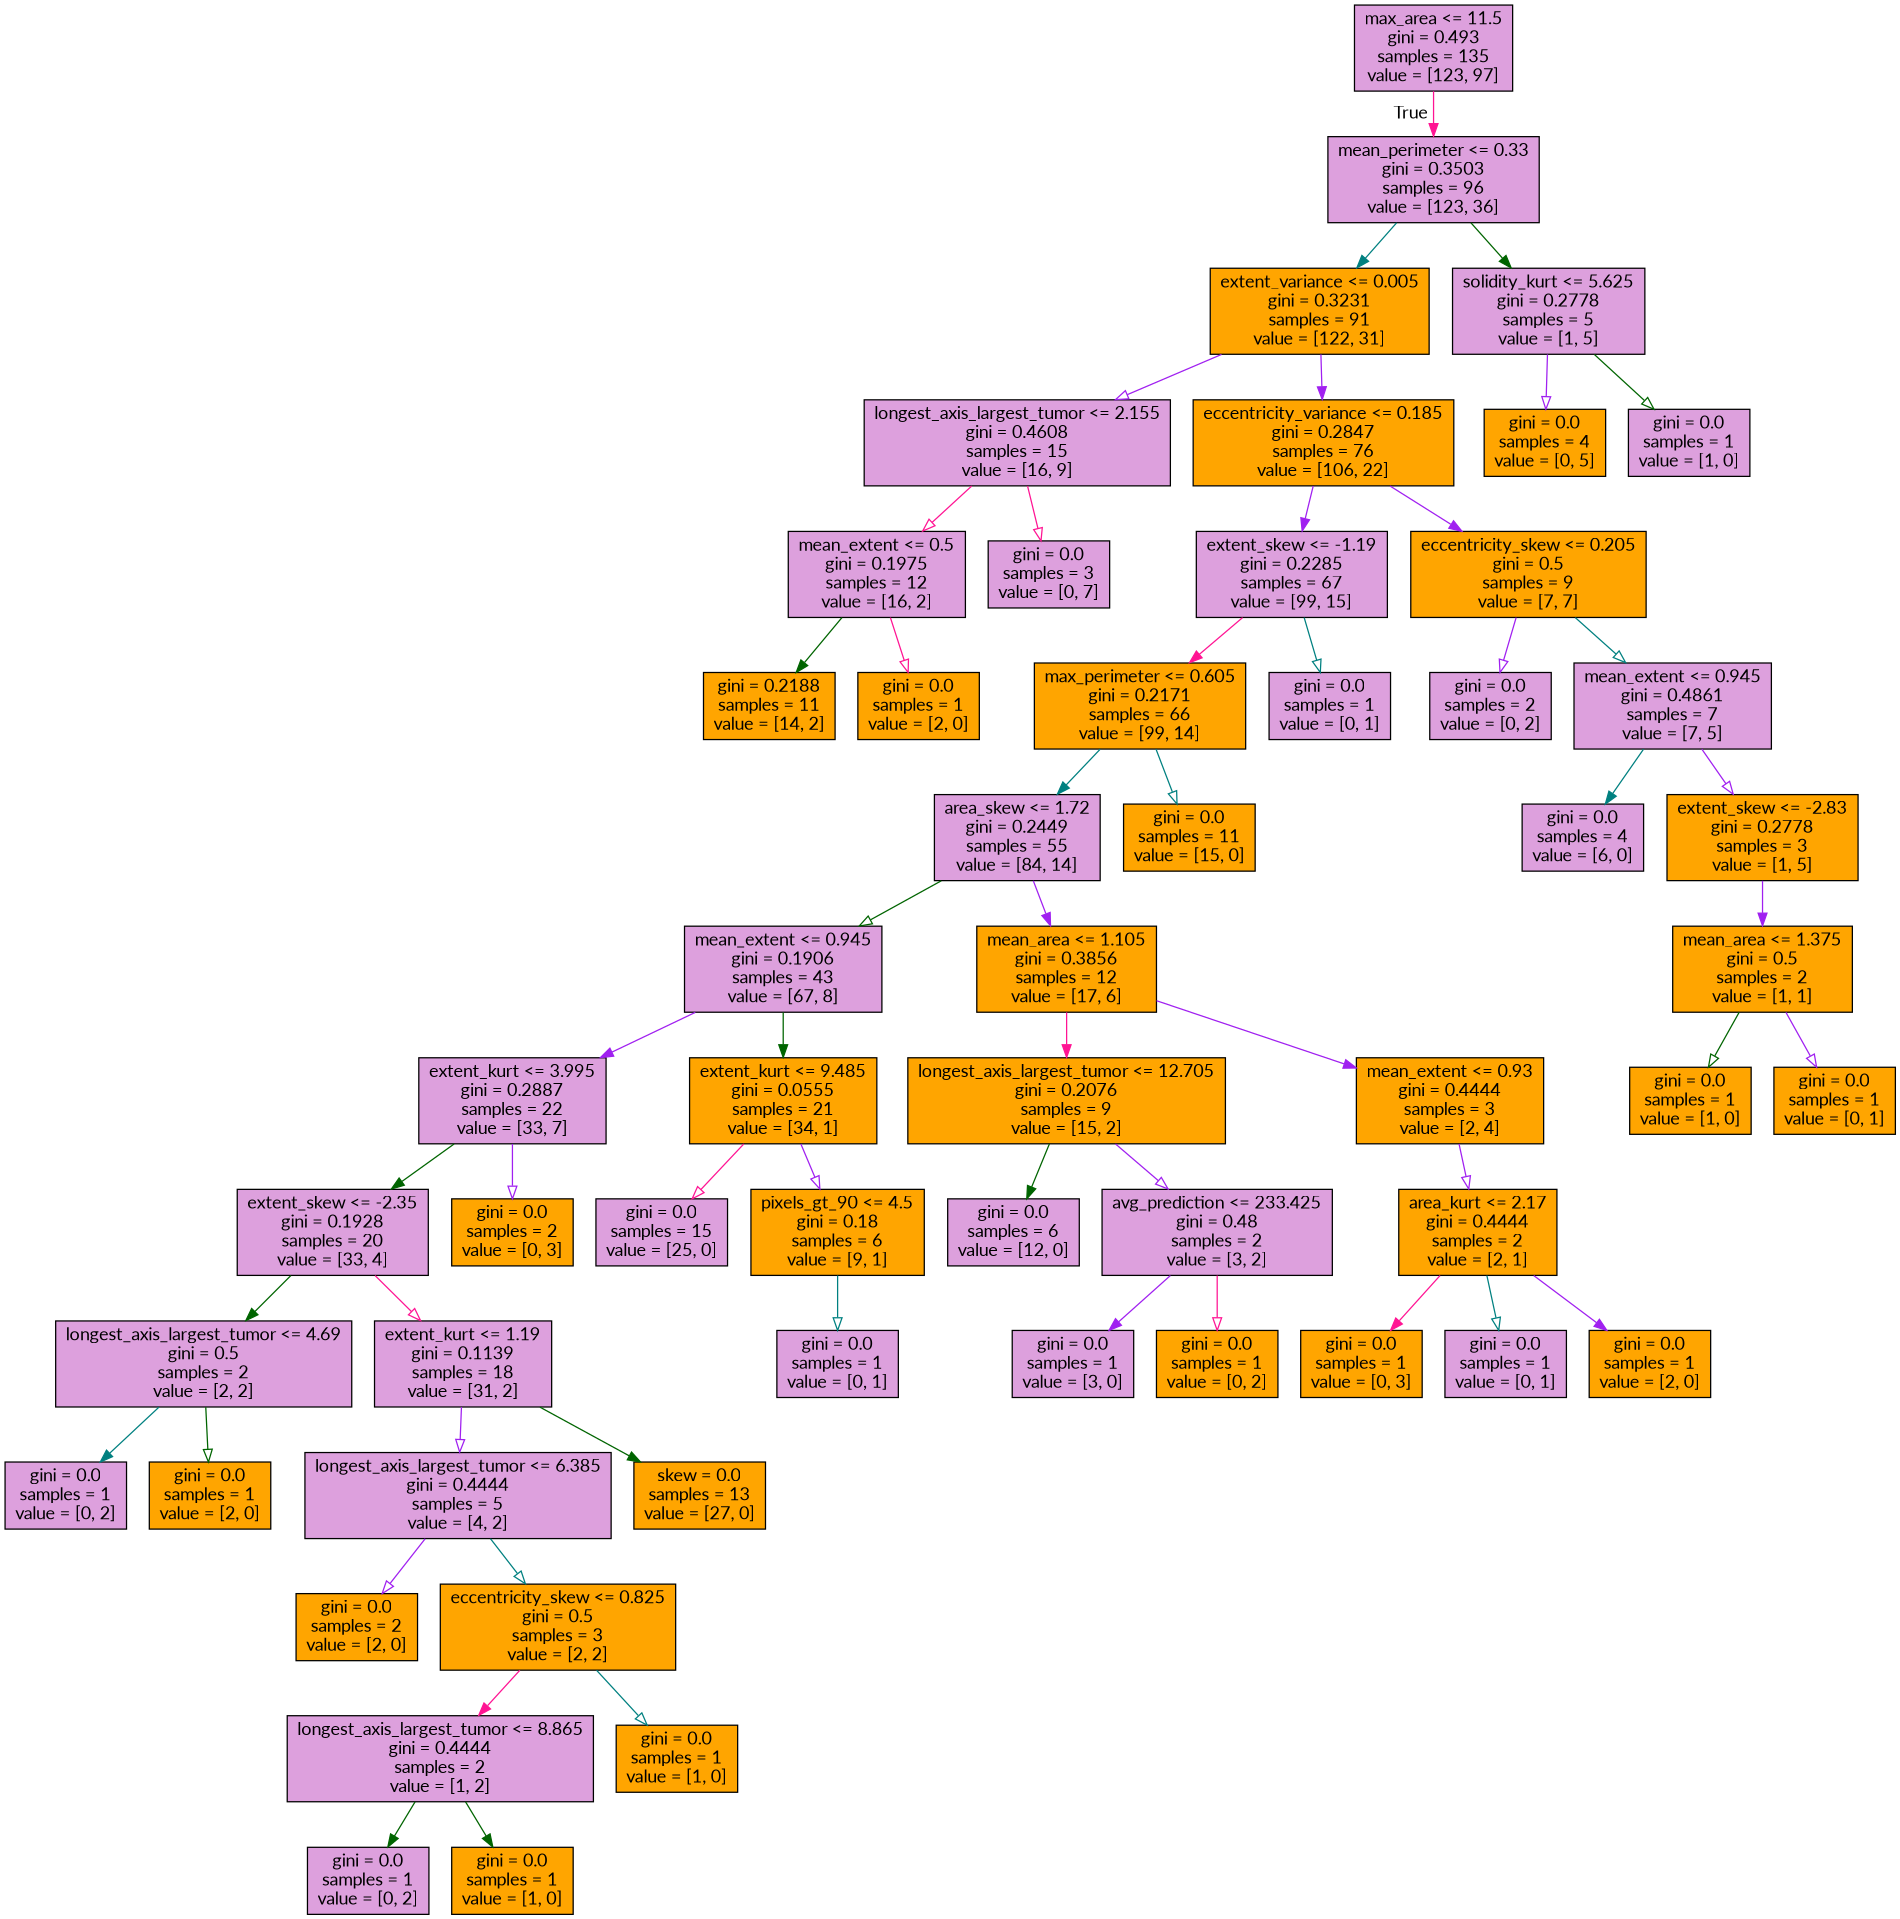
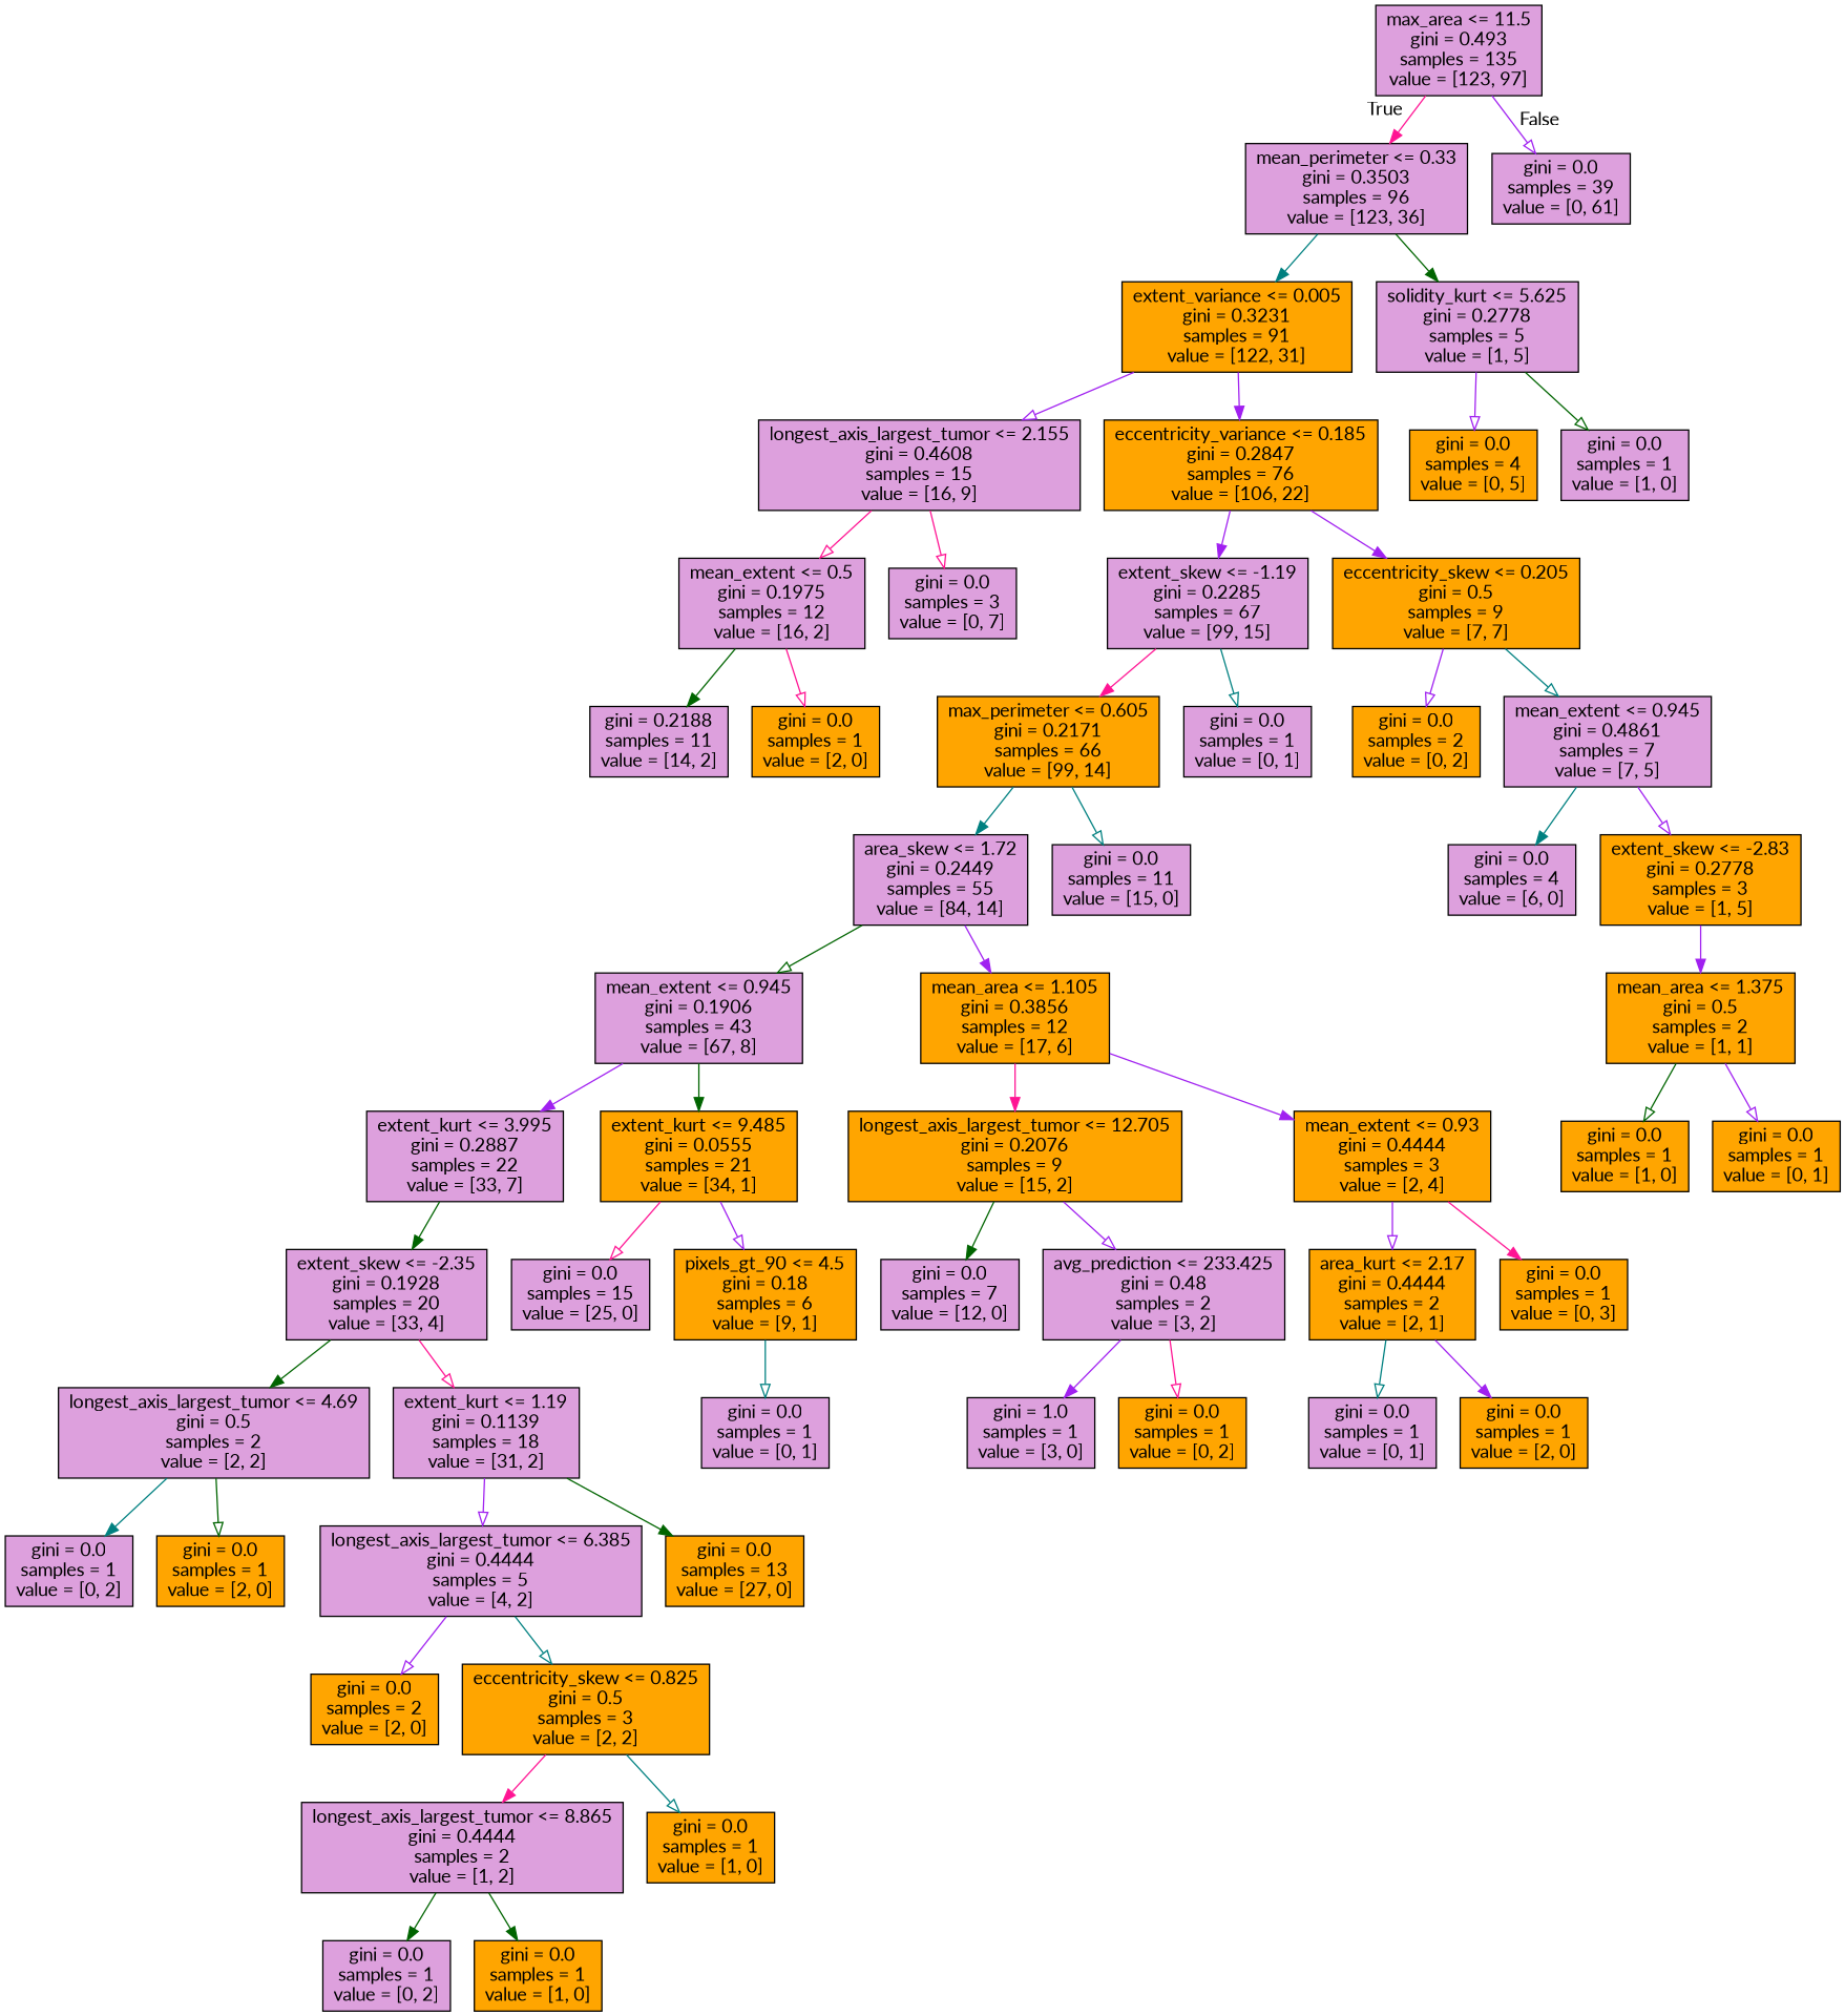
  digraph {
    fontname=Lato
    node [fillcolor=plum fontname=Lato shape=box style=filled]
    edge [arrowhead=onormal color=purple fontname=Lato]
    n1 [label="max_area <= 11.5\ngini = 0.493\nsamples = 135\nvalue = [123, 97]"]
    n2 [label="mean_perimeter <= 0.33\ngini = 0.3503\nsamples = 96\nvalue = [123, 36]"]
+   n3 [label="gini = 0.0\nsamples = 39\nvalue = [0, 61]"]
    n4 [fillcolor=orange label="extent_variance <= 0.005\ngini = 0.3231\nsamples = 91\nvalue = [122, 31]"]
    n5 [label="solidity_kurt <= 5.625\ngini = 0.2778\nsamples = 5\nvalue = [1, 5]"]
    n6 [label="longest_axis_largest_tumor <= 2.155\ngini = 0.4608\nsamples = 15\nvalue = [16, 9]"]
    n7 [fillcolor=orange label="eccentricity_variance <= 0.185\ngini = 0.2847\nsamples = 76\nvalue = [106, 22]"]
    n8 [fillcolor=orange label="gini = 0.0\nsamples = 4\nvalue = [0, 5]"]
    n9 [label="gini = 0.0\nsamples = 1\nvalue = [1, 0]"]
    n10 [label="mean_extent <= 0.5\ngini = 0.1975\nsamples = 12\nvalue = [16, 2]"]
    n11 [label="gini = 0.0\nsamples = 3\nvalue = [0, 7]"]
    n12 [label="extent_skew <= -1.19\ngini = 0.2285\nsamples = 67\nvalue = [99, 15]"]
    n13 [fillcolor=orange label="eccentricity_skew <= 0.205\ngini = 0.5\nsamples = 9\nvalue = [7, 7]"]
-   n14 [fillcolor=orange label="gini = 0.2188\nsamples = 11\nvalue = [14, 2]"]
+   n14 [label="gini = 0.2188\nsamples = 11\nvalue = [14, 2]"]
    n15 [fillcolor=orange label="gini = 0.0\nsamples = 1\nvalue = [2, 0]"]
    n16 [fillcolor=orange label="max_perimeter <= 0.605\ngini = 0.2171\nsamples = 66\nvalue = [99, 14]"]
    n17 [label="gini = 0.0\nsamples = 1\nvalue = [0, 1]"]
-   n18 [label="gini = 0.0\nsamples = 2\nvalue = [0, 2]"]
+   n18 [fillcolor=orange label="gini = 0.0\nsamples = 2\nvalue = [0, 2]"]
    n19 [label="mean_extent <= 0.945\ngini = 0.4861\nsamples = 7\nvalue = [7, 5]"]
    n20 [label="area_skew <= 1.72\ngini = 0.2449\nsamples = 55\nvalue = [84, 14]"]
-   n21 [fillcolor=orange label="gini = 0.0\nsamples = 11\nvalue = [15, 0]"]
+   n21 [label="gini = 0.0\nsamples = 11\nvalue = [15, 0]"]
    n22 [label="mean_extent <= 0.945\ngini = 0.1906\nsamples = 43\nvalue = [67, 8]"]
    n23 [fillcolor=orange label="mean_area <= 1.105\ngini = 0.3856\nsamples = 12\nvalue = [17, 6]"]
    n24 [label="extent_kurt <= 3.995\ngini = 0.2887\nsamples = 22\nvalue = [33, 7]"]
    n25 [fillcolor=orange label="extent_kurt <= 9.485\ngini = 0.0555\nsamples = 21\nvalue = [34, 1]"]
    n26 [fillcolor=orange label="longest_axis_largest_tumor <= 12.705\ngini = 0.2076\nsamples = 9\nvalue = [15, 2]"]
    n27 [fillcolor=orange label="mean_extent <= 0.93\ngini = 0.4444\nsamples = 3\nvalue = [2, 4]"]
    n28 [label="extent_skew <= -2.35\ngini = 0.1928\nsamples = 20\nvalue = [33, 4]"]
-   n29 [fillcolor=orange label="gini = 0.0\nsamples = 2\nvalue = [0, 3]"]
    n30 [label="gini = 0.0\nsamples = 15\nvalue = [25, 0]"]
    n31 [fillcolor=orange label="pixels_gt_90 <= 4.5\ngini = 0.18\nsamples = 6\nvalue = [9, 1]"]
    n32 [label="longest_axis_largest_tumor <= 4.69\ngini = 0.5\nsamples = 2\nvalue = [2, 2]"]
    n33 [label="extent_kurt <= 1.19\ngini = 0.1139\nsamples = 18\nvalue = [31, 2]"]
    n34 [label="gini = 0.0\nsamples = 1\nvalue = [0, 2]"]
    n35 [fillcolor=orange label="gini = 0.0\nsamples = 1\nvalue = [2, 0]"]
    n36 [label="longest_axis_largest_tumor <= 6.385\ngini = 0.4444\nsamples = 5\nvalue = [4, 2]"]
-   n37 [fillcolor=orange label="skew = 0.0\nsamples = 13\nvalue = [27, 0]"]
+   n37 [fillcolor=orange label="gini = 0.0\nsamples = 13\nvalue = [27, 0]"]
    n38 [fillcolor=orange label="gini = 0.0\nsamples = 2\nvalue = [2, 0]"]
    n39 [fillcolor=orange label="eccentricity_skew <= 0.825\ngini = 0.5\nsamples = 3\nvalue = [2, 2]"]
    n40 [label="longest_axis_largest_tumor <= 8.865\ngini = 0.4444\nsamples = 2\nvalue = [1, 2]"]
    n41 [fillcolor=orange label="gini = 0.0\nsamples = 1\nvalue = [1, 0]"]
    n42 [label="gini = 0.0\nsamples = 1\nvalue = [0, 2]"]
    n43 [fillcolor=orange label="gini = 0.0\nsamples = 1\nvalue = [1, 0]"]
    n44 [label="gini = 0.0\nsamples = 1\nvalue = [0, 1]"]
-   n45 [label="gini = 0.0\nsamples = 6\nvalue = [12, 0]"]
+   n45 [label="gini = 0.0\nsamples = 7\nvalue = [12, 0]"]
    n46 [label="avg_prediction <= 233.425\ngini = 0.48\nsamples = 2\nvalue = [3, 2]"]
    n47 [fillcolor=orange label="area_kurt <= 2.17\ngini = 0.4444\nsamples = 2\nvalue = [2, 1]"]
    n48 [fillcolor=orange label="gini = 0.0\nsamples = 1\nvalue = [0, 3]"]
-   n49 [label="gini = 0.0\nsamples = 1\nvalue = [3, 0]"]
+   n49 [label="gini = 1.0\nsamples = 1\nvalue = [3, 0]"]
    n50 [fillcolor=orange label="gini = 0.0\nsamples = 1\nvalue = [0, 2]"]
    n51 [label="gini = 0.0\nsamples = 1\nvalue = [0, 1]"]
    n52 [fillcolor=orange label="gini = 0.0\nsamples = 1\nvalue = [2, 0]"]
    n53 [label="gini = 0.0\nsamples = 4\nvalue = [6, 0]"]
    n54 [fillcolor=orange label="extent_skew <= -2.83\ngini = 0.2778\nsamples = 3\nvalue = [1, 5]"]
    n55 [fillcolor=orange label="mean_area <= 1.375\ngini = 0.5\nsamples = 2\nvalue = [1, 1]"]
    n56 [fillcolor=orange label="gini = 0.0\nsamples = 1\nvalue = [1, 0]"]
    n57 [fillcolor=orange label="gini = 0.0\nsamples = 1\nvalue = [0, 1]"]
    n1 -> n2 [arrowhead=normal color=deeppink headlabel=True labelangle=45 labeldistance=2.5]
+   n1 -> n3 [headlabel=False labelangle=-45 labeldistance=2.5]
    n2 -> n4 [arrowhead=normal color=teal]
    n2 -> n5 [arrowhead=normal color=darkgreen]
    n4 -> n6
    n4 -> n7 [arrowhead=normal]
    n5 -> n8
    n5 -> n9 [color=darkgreen]
    n6 -> n10 [color=deeppink]
    n6 -> n11 [color=deeppink]
    n7 -> n12 [arrowhead=normal]
    n7 -> n13 [arrowhead=normal]
    n10 -> n14 [arrowhead=normal color=darkgreen]
    n10 -> n15 [color=deeppink]
    n12 -> n16 [arrowhead=normal color=deeppink]
    n12 -> n17 [color=teal]
    n13 -> n18
    n13 -> n19 [color=teal]
    n16 -> n20 [arrowhead=normal color=teal]
    n16 -> n21 [color=teal]
    n19 -> n53 [arrowhead=normal color=teal]
    n19 -> n54
    n20 -> n22 [color=darkgreen]
    n20 -> n23 [arrowhead=normal]
    n22 -> n24 [arrowhead=normal]
    n22 -> n25 [arrowhead=normal color=darkgreen]
    n23 -> n26 [arrowhead=normal color=deeppink]
    n23 -> n27 [arrowhead=normal]
    n24 -> n28 [arrowhead=normal color=darkgreen]
-   n24 -> n29
    n25 -> n30 [color=deeppink]
    n25 -> n31
    n26 -> n45 [arrowhead=normal color=darkgreen]
    n26 -> n46
    n27 -> n47
-   n47 -> n48 [arrowhead=normal color=deeppink]
+   n27 -> n48 [arrowhead=normal color=deeppink]
    n28 -> n32 [arrowhead=normal color=darkgreen]
    n28 -> n33 [color=deeppink]
    n31 -> n44 [color=teal]
    n32 -> n34 [arrowhead=normal color=teal]
    n32 -> n35 [color=darkgreen]
    n33 -> n36
    n33 -> n37 [arrowhead=normal color=darkgreen]
    n36 -> n38
    n36 -> n39 [color=teal]
    n39 -> n40 [arrowhead=normal color=deeppink]
    n39 -> n41 [color=teal]
    n40 -> n42 [arrowhead=normal color=darkgreen]
    n40 -> n43 [arrowhead=normal color=darkgreen]
    n46 -> n49 [arrowhead=normal]
    n46 -> n50 [color=deeppink]
    n47 -> n51 [color=teal]
    n47 -> n52 [arrowhead=normal]
    n54 -> n55 [arrowhead=normal]
    n55 -> n56 [color=darkgreen]
    n55 -> n57
  }
